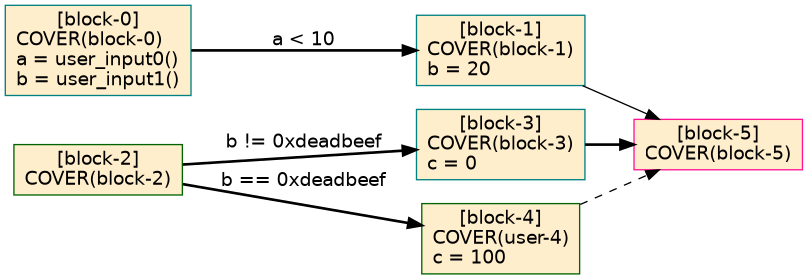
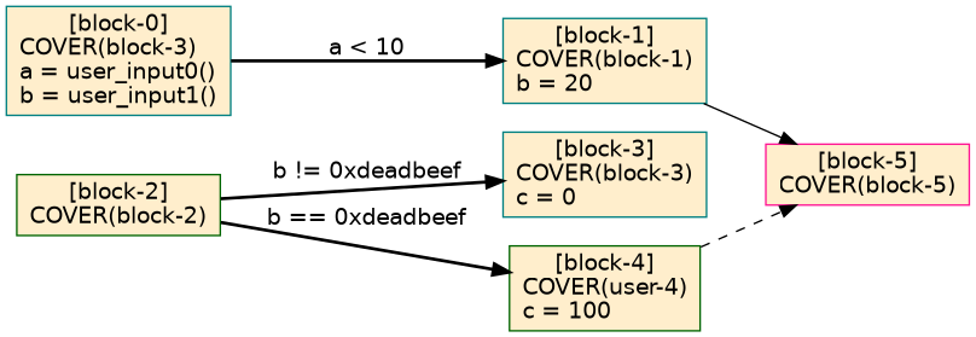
  digraph {
    fontname="DejaVu Sans"
    rankdir=LR
    splines=polyline
    node [color=teal fillcolor="#ffeecc" fontname="DejaVu Sans" shape=box style=filled]
    edge [fontname="DejaVu Sans" style=bold]
-   n1 [label="[block-0]\nCOVER(block-0)\la = user_input0()\lb = user_input1()\l"]
+   n1 [label="[block-0]\nCOVER(block-3)\la = user_input0()\lb = user_input1()\l"]
    n2 [label="[block-1]\nCOVER(block-1)\lb = 20\l"]
    n3 [color=deeppink label="[block-5]\nCOVER(block-5)\l"]
    n4 [color=darkgreen label="[block-2]\nCOVER(block-2)\l"]
    n5 [label="[block-3]\nCOVER(block-3)\lc = 0\l"]
    n6 [color=darkgreen label="[block-4]\nCOVER(user-4)\lc = 100\l"]
    n1 -> n2 [label=" a < 10 "]
    n2 -> n3 [style=solid]
    n4 -> n5 [label=" b != 0xdeadbeef "]
    n4 -> n6 [label=" b == 0xdeadbeef "]
-   n5 -> n3
    n6 -> n3 [style=dashed]
  }
